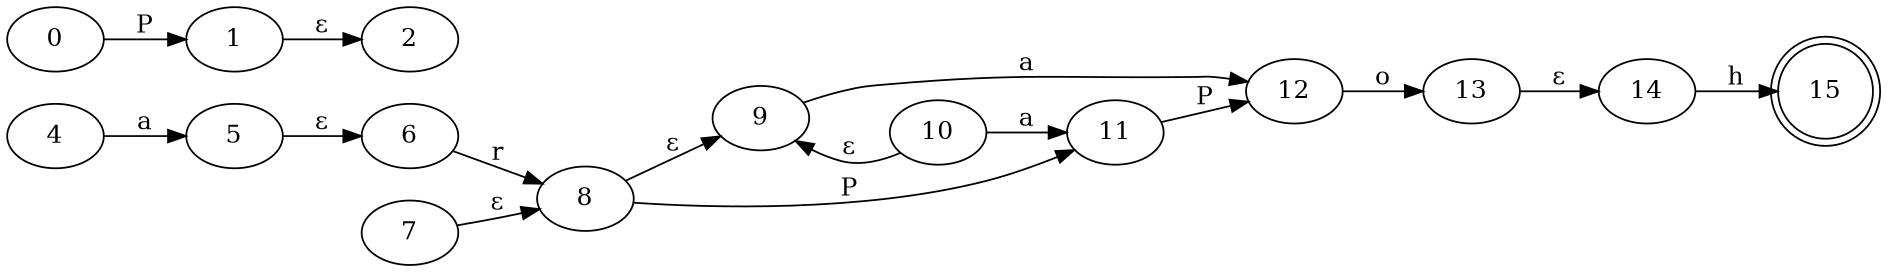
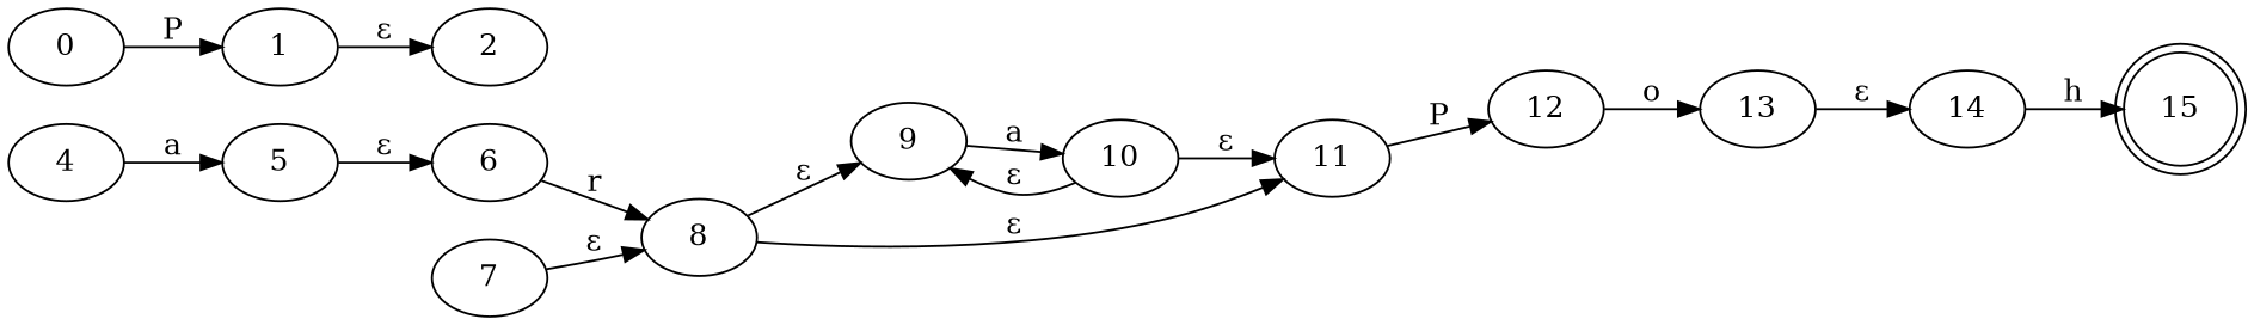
  digraph {
    rankdir=LR
    15 [shape=doublecircle]
    0
    1
    2
    4
    5
    6
    8
    7
    9
    11
    10
    12
    13
    14
    0 -> 1 [label=P]
    1 -> 2 [label="ε"]
    4 -> 5 [label=a]
    5 -> 6 [label="ε"]
    6 -> 8 [label=r]
    8 -> 9 [label="ε"]
-   8 -> 11 [label=P]
+   8 -> 11 [label="ε"]
    7 -> 8 [label="ε"]
-   9 -> 12 [label=a]
+   9 -> 10 [label=a]
    11 -> 12 [label=P]
    10 -> 9 [label="ε"]
-   10 -> 11 [label=a]
+   10 -> 11 [label="ε"]
    12 -> 13 [label=o]
    13 -> 14 [label="ε"]
    14 -> 15 [label=h]
  }
